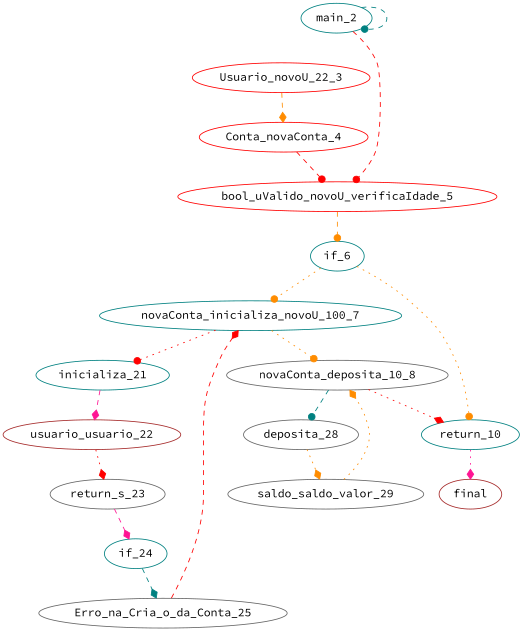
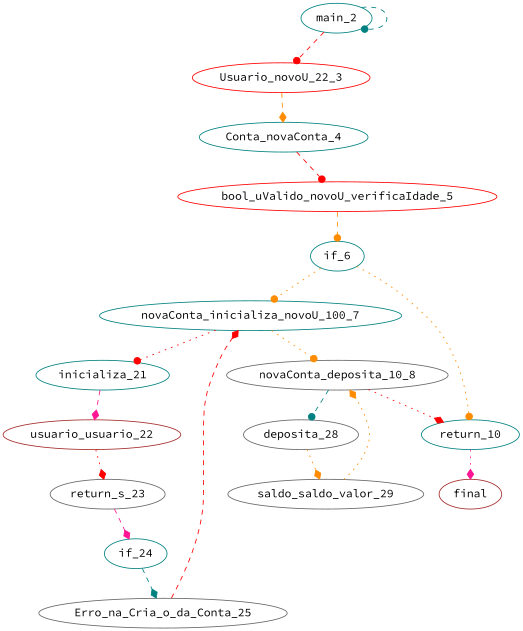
  strict digraph {
    fontname="Source Code Pro"
    node [color=teal fontname="Source Code Pro"]
    edge [arrowhead=diamond color=darkorange fontname="Source Code Pro" style=dashed]
    main_2
    Usuario_novoU_22_3 [color=red]
-   Conta_novaConta_4 [color=red]
+   Conta_novaConta_4
    bool_uValido_novoU_verificaIdade_5 [color=red]
    if_6
    novaConta_inicializa_novoU_100_7
    return_10
    novaConta_deposita_10_8 [color=gray40]
    inicializa_21
    final [color=brown]
    deposita_28 [color=gray40]
    usuario_usuario_22 [color=brown]
    saldo_saldo_valor_29 [color=gray40]
    n14 [color=gray40 label=return_s_23]
    if_24
    Erro_na_Cria_o_da_Conta_25 [color=gray40]
    main_2 -> main_2 [arrowhead=dot color=teal]
-   main_2 -> bool_uValido_novoU_verificaIdade_5 [arrowhead=dot color=red]
+   main_2 -> Usuario_novoU_22_3 [arrowhead=dot color=red]
    Usuario_novoU_22_3 -> Conta_novaConta_4
    Conta_novaConta_4 -> bool_uValido_novoU_verificaIdade_5 [arrowhead=dot color=red]
    bool_uValido_novoU_verificaIdade_5 -> if_6 [arrowhead=dot]
    if_6 -> novaConta_inicializa_novoU_100_7 [arrowhead=dot style=dotted]
    if_6 -> return_10 [arrowhead=dot style=dotted]
    novaConta_inicializa_novoU_100_7 -> novaConta_deposita_10_8 [arrowhead=dot style=dotted]
    novaConta_inicializa_novoU_100_7 -> inicializa_21 [arrowhead=dot color=red style=dotted]
    return_10 -> final [color=deeppink style=dotted]
    novaConta_deposita_10_8 -> return_10 [color=red style=dotted]
    novaConta_deposita_10_8 -> deposita_28 [arrowhead=dot color=teal]
    inicializa_21 -> usuario_usuario_22 [color=deeppink]
    deposita_28 -> saldo_saldo_valor_29 [style=dotted]
    usuario_usuario_22 -> n14 [color=red style=dotted]
    saldo_saldo_valor_29 -> novaConta_deposita_10_8 [style=dotted]
    n14 -> if_24 [color=deeppink]
    if_24 -> Erro_na_Cria_o_da_Conta_25 [color=teal]
    Erro_na_Cria_o_da_Conta_25 -> novaConta_inicializa_novoU_100_7 [color=red]
  }
